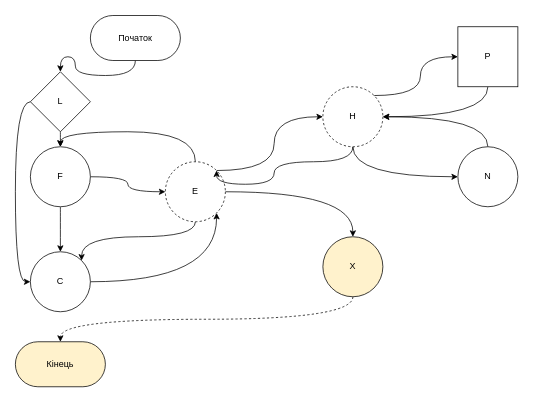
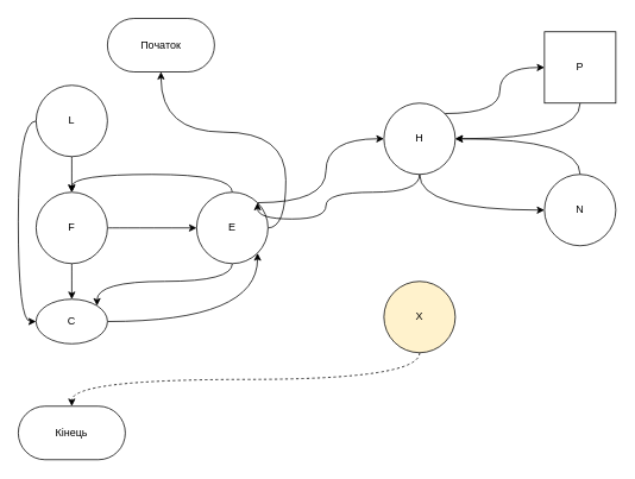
  <mxCell id="0" />
  <mxCell id="1" parent="0" />
- <mxCell id="2" style="edgeStyle=orthogonalEdgeStyle;curved=1;rounded=0;orthogonalLoop=1;jettySize=auto;html=1;exitX=0.5;exitY=1;exitDx=0;exitDy=0;entryX=0.5;entryY=0;entryDx=0;entryDy=0;" edge="1" parent="1" source="3" target="16"><mxGeometry relative="1" as="geometry" /></mxCell>
  <mxCell id="3" value="Початок" style="rounded=1;whiteSpace=wrap;html=1;arcSize=50;" vertex="1" parent="1"><mxGeometry x="120" y="20" width="120" height="60" as="geometry" /></mxCell>
  <mxCell id="4" style="edgeStyle=orthogonalEdgeStyle;curved=1;rounded=0;orthogonalLoop=1;jettySize=auto;html=1;exitX=0.5;exitY=1;exitDx=0;exitDy=0;entryX=0.5;entryY=0;entryDx=0;entryDy=0;" edge="1" parent="1" source="6" target="8"><mxGeometry relative="1" as="geometry" /></mxCell>
  <mxCell id="5" style="edgeStyle=orthogonalEdgeStyle;curved=1;rounded=0;orthogonalLoop=1;jettySize=auto;html=1;exitX=1;exitY=0.5;exitDx=0;exitDy=0;entryX=0;entryY=0.5;entryDx=0;entryDy=0;" edge="1" parent="1" source="6" target="13"><mxGeometry relative="1" as="geometry" /></mxCell>
- <mxCell id="6" value="F" style="ellipse;whiteSpace=wrap;html=1;aspect=fixed;" vertex="1" parent="1"><mxGeometry x="40" y="195" width="80" height="80" as="geometry" /></mxCell>
+ <mxCell id="6" value="F" style="ellipse;whiteSpace=wrap;html=1;aspect=fixed;" vertex="1" parent="1"><mxGeometry x="40" y="215" width="80" height="80" as="geometry" /></mxCell>
  <mxCell id="7" style="edgeStyle=orthogonalEdgeStyle;curved=1;rounded=0;orthogonalLoop=1;jettySize=auto;html=1;exitX=1;exitY=0.5;exitDx=0;exitDy=0;entryX=1;entryY=1;entryDx=0;entryDy=0;" edge="1" parent="1" source="8" target="13"><mxGeometry relative="1" as="geometry" /></mxCell>
- <mxCell id="8" value="C" style="ellipse;whiteSpace=wrap;html=1;aspect=fixed;" vertex="1" parent="1"><mxGeometry x="40" y="335" width="80" height="80" as="geometry" /></mxCell>
+ <mxCell id="8" value="C" style="ellipse;whiteSpace=wrap;html=1;aspect=fixed;" vertex="1" parent="1"><mxGeometry x="40" y="335" width="80" height="50" as="geometry" /></mxCell>
  <mxCell id="9" style="edgeStyle=orthogonalEdgeStyle;curved=1;rounded=0;orthogonalLoop=1;jettySize=auto;html=1;exitX=0.5;exitY=0;exitDx=0;exitDy=0;entryX=0.5;entryY=0;entryDx=0;entryDy=0;" edge="1" parent="1" source="13" target="6"><mxGeometry relative="1" as="geometry" /></mxCell>
  <mxCell id="10" style="edgeStyle=orthogonalEdgeStyle;curved=1;rounded=0;orthogonalLoop=1;jettySize=auto;html=1;exitX=0.5;exitY=1;exitDx=0;exitDy=0;entryX=1;entryY=0;entryDx=0;entryDy=0;" edge="1" parent="1" source="13" target="8"><mxGeometry relative="1" as="geometry" /></mxCell>
  <mxCell id="11" style="edgeStyle=orthogonalEdgeStyle;curved=1;rounded=0;orthogonalLoop=1;jettySize=auto;html=1;exitX=1;exitY=0;exitDx=0;exitDy=0;entryX=0;entryY=0.5;entryDx=0;entryDy=0;" edge="1" parent="1" source="13" target="20"><mxGeometry relative="1" as="geometry" /></mxCell>
- <mxCell id="12" style="edgeStyle=orthogonalEdgeStyle;curved=1;rounded=0;orthogonalLoop=1;jettySize=auto;html=1;exitX=1;exitY=0.5;exitDx=0;exitDy=0;entryX=0.5;entryY=0;entryDx=0;entryDy=0;" edge="1" parent="1" source="13" target="22"><mxGeometry relative="1" as="geometry" /></mxCell>
- <mxCell id="13" value="E" style="ellipse;whiteSpace=wrap;html=1;aspect=fixed;dashed=1;" vertex="1" parent="1"><mxGeometry x="220" y="215" width="80" height="80" as="geometry" /></mxCell>
+ <mxCell id="12" style="edgeStyle=orthogonalEdgeStyle;curved=1;rounded=0;orthogonalLoop=1;jettySize=auto;html=1;exitX=1;exitY=0.5;exitDx=0;exitDy=0;" edge="1" parent="1" source="13" target="3"><mxGeometry relative="1" as="geometry" /></mxCell>
+ <mxCell id="13" value="E" style="ellipse;whiteSpace=wrap;html=1;aspect=fixed;" vertex="1" parent="1"><mxGeometry x="220" y="215" width="80" height="80" as="geometry" /></mxCell>
  <mxCell id="14" style="edgeStyle=orthogonalEdgeStyle;curved=1;rounded=0;orthogonalLoop=1;jettySize=auto;html=1;exitX=0;exitY=0.5;exitDx=0;exitDy=0;entryX=0;entryY=0.5;entryDx=0;entryDy=0;" edge="1" parent="1" source="16" target="8"><mxGeometry relative="1" as="geometry" /></mxCell>
  <mxCell id="15" style="edgeStyle=orthogonalEdgeStyle;curved=1;rounded=0;orthogonalLoop=1;jettySize=auto;html=1;exitX=0.5;exitY=1;exitDx=0;exitDy=0;entryX=0.5;entryY=0;entryDx=0;entryDy=0;" edge="1" parent="1" source="16" target="6"><mxGeometry relative="1" as="geometry" /></mxCell>
- <mxCell id="16" value="L" style="rhombus;whiteSpace=wrap;html=1;aspect=fixed;" vertex="1" parent="1"><mxGeometry x="40" y="95" width="80" height="80" as="geometry" /></mxCell>
+ <mxCell id="16" value="L" style="ellipse;whiteSpace=wrap;html=1;aspect=fixed;" vertex="1" parent="1"><mxGeometry x="40" y="95" width="80" height="80" as="geometry" /></mxCell>
  <mxCell id="17" style="edgeStyle=orthogonalEdgeStyle;curved=1;rounded=0;orthogonalLoop=1;jettySize=auto;html=1;exitX=1;exitY=0;exitDx=0;exitDy=0;entryX=0;entryY=0.5;entryDx=0;entryDy=0;" edge="1" parent="1" source="20" target="25"><mxGeometry relative="1" as="geometry" /></mxCell>
  <mxCell id="18" style="edgeStyle=orthogonalEdgeStyle;curved=1;rounded=0;orthogonalLoop=1;jettySize=auto;html=1;exitX=0.5;exitY=1;exitDx=0;exitDy=0;entryX=0;entryY=0.5;entryDx=0;entryDy=0;" edge="1" parent="1" source="20" target="27"><mxGeometry relative="1" as="geometry" /></mxCell>
  <mxCell id="19" style="edgeStyle=orthogonalEdgeStyle;curved=1;rounded=0;orthogonalLoop=1;jettySize=auto;html=1;exitX=0.5;exitY=1;exitDx=0;exitDy=0;entryX=1;entryY=0;entryDx=0;entryDy=0;" edge="1" parent="1" source="20" target="13"><mxGeometry relative="1" as="geometry"><Array as="points"><mxPoint x="470" y="215" /><mxPoint x="365" y="215" /><mxPoint x="365" y="245" /><mxPoint x="288" y="245" /></Array></mxGeometry></mxCell>
- <mxCell id="20" value="H" style="ellipse;whiteSpace=wrap;html=1;aspect=fixed;dashed=1;" vertex="1" parent="1"><mxGeometry x="430" y="115" width="80" height="80" as="geometry" /></mxCell>
+ <mxCell id="20" value="H" style="ellipse;whiteSpace=wrap;html=1;aspect=fixed;" vertex="1" parent="1"><mxGeometry x="430" y="115" width="80" height="80" as="geometry" /></mxCell>
  <mxCell id="21" style="edgeStyle=orthogonalEdgeStyle;curved=1;rounded=0;orthogonalLoop=1;jettySize=auto;html=1;exitX=0.5;exitY=1;exitDx=0;exitDy=0;dashed=1;" edge="1" parent="1" source="22" target="23"><mxGeometry relative="1" as="geometry" /></mxCell>
  <mxCell id="22" value="X" style="ellipse;whiteSpace=wrap;html=1;aspect=fixed;fillColor=#fff2cc;" vertex="1" parent="1"><mxGeometry x="430" y="315" width="80" height="80" as="geometry" /></mxCell>
- <mxCell id="23" value="Кінець" style="rounded=1;whiteSpace=wrap;html=1;arcSize=50;fillColor=#fff2cc;" vertex="1" parent="1"><mxGeometry x="20" y="455" width="120" height="60" as="geometry" /></mxCell>
+ <mxCell id="23" value="Кінець" style="rounded=1;whiteSpace=wrap;html=1;arcSize=50;" vertex="1" parent="1"><mxGeometry x="20" y="455" width="120" height="60" as="geometry" /></mxCell>
  <mxCell id="24" style="edgeStyle=orthogonalEdgeStyle;curved=1;rounded=0;orthogonalLoop=1;jettySize=auto;html=1;exitX=0.5;exitY=1;exitDx=0;exitDy=0;entryX=1;entryY=0.5;entryDx=0;entryDy=0;" edge="1" parent="1" source="25" target="20"><mxGeometry relative="1" as="geometry" /></mxCell>
  <mxCell id="25" value="P" style="whiteSpace=wrap;html=1;aspect=fixed;rounded=0;" vertex="1" parent="1"><mxGeometry x="610" y="35" width="80" height="80" as="geometry" /></mxCell>
  <mxCell id="26" style="edgeStyle=orthogonalEdgeStyle;curved=1;rounded=0;orthogonalLoop=1;jettySize=auto;html=1;exitX=0.5;exitY=0;exitDx=0;exitDy=0;entryX=1;entryY=0.5;entryDx=0;entryDy=0;" edge="1" parent="1" source="27" target="20"><mxGeometry relative="1" as="geometry" /></mxCell>
  <mxCell id="27" value="N" style="ellipse;whiteSpace=wrap;html=1;aspect=fixed;" vertex="1" parent="1"><mxGeometry x="610" y="195" width="80" height="80" as="geometry" /></mxCell>
